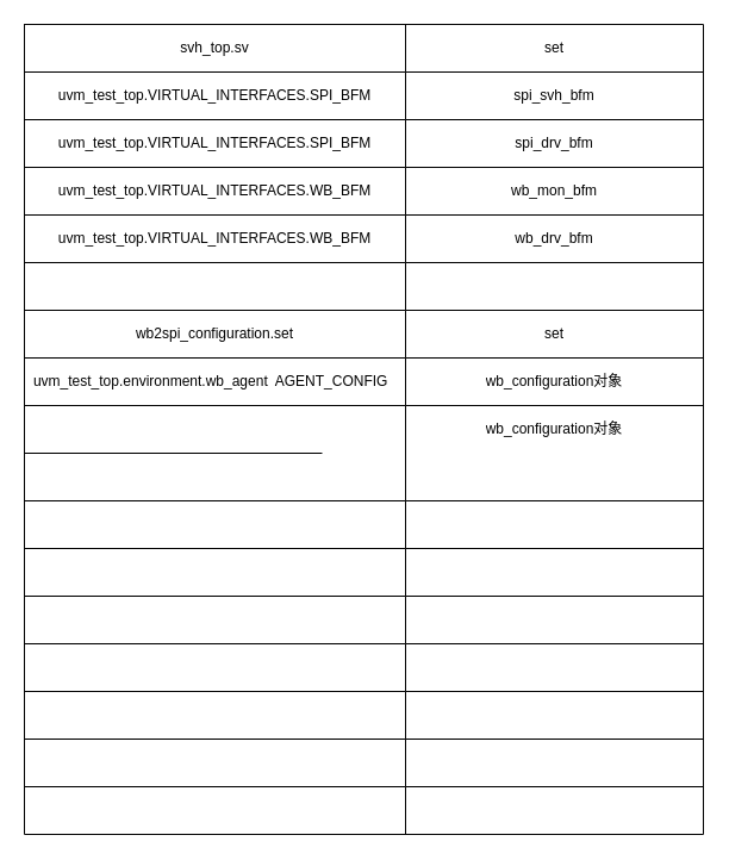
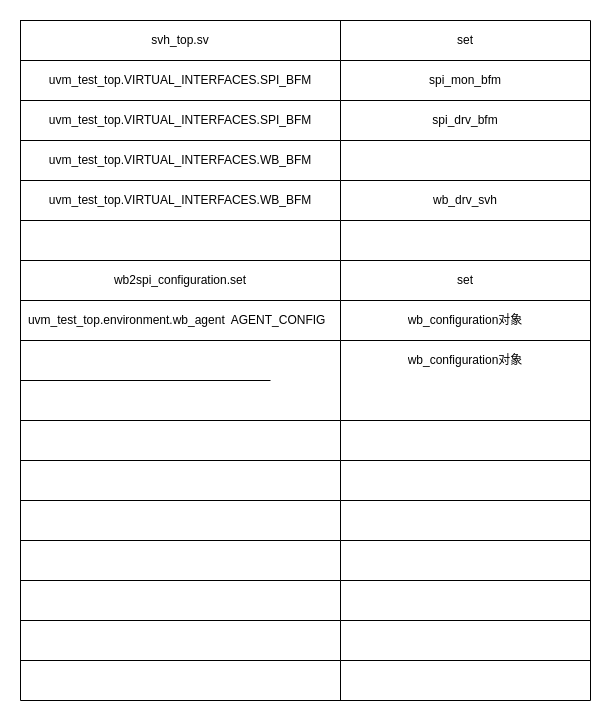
  <mxCell id="0" />
  <mxCell id="1" parent="0" />
  <mxCell id="2" value="" style="shape=table;html=1;whiteSpace=wrap;startSize=0;container=1;collapsible=0;childLayout=tableLayout;" vertex="1" parent="1"><mxGeometry x="20" y="20" width="570" height="680" as="geometry" /></mxCell>
  <mxCell id="3" value="" style="shape=partialRectangle;html=1;whiteSpace=wrap;collapsible=0;dropTarget=0;pointerEvents=0;fillColor=none;top=0;left=0;bottom=0;right=0;points=[[0,0.5],[1,0.5]];portConstraint=eastwest;" vertex="1" parent="2"><mxGeometry width="570" height="40" as="geometry" /></mxCell>
  <mxCell id="4" value="svh_top.sv" style="shape=partialRectangle;html=1;whiteSpace=wrap;connectable=0;overflow=hidden;fillColor=none;top=0;left=0;bottom=0;right=0;" vertex="1" parent="3"><mxGeometry width="320" height="40" as="geometry" /></mxCell>
  <mxCell id="5" value="set" style="shape=partialRectangle;html=1;whiteSpace=wrap;connectable=0;overflow=hidden;fillColor=none;top=0;left=0;bottom=0;right=0;" vertex="1" parent="3"><mxGeometry x="320" width="250" height="40" as="geometry" /></mxCell>
  <mxCell id="6" value="" style="shape=partialRectangle;html=1;whiteSpace=wrap;collapsible=0;dropTarget=0;pointerEvents=0;fillColor=none;top=0;left=0;bottom=0;right=0;points=[[0,0.5],[1,0.5]];portConstraint=eastwest;" vertex="1" parent="2"><mxGeometry y="40" width="570" height="40" as="geometry" /></mxCell>
  <mxCell id="7" value="" style="shape=partialRectangle;html=1;whiteSpace=wrap;connectable=0;overflow=hidden;fillColor=none;top=0;left=0;bottom=0;right=0;" vertex="1" parent="6"><mxGeometry width="320" height="40" as="geometry" /></mxCell>
  <mxCell id="8" value="" style="shape=partialRectangle;html=1;whiteSpace=wrap;connectable=0;overflow=hidden;fillColor=none;top=0;left=0;bottom=0;right=0;" vertex="1" parent="6"><mxGeometry x="320" width="250" height="40" as="geometry" /></mxCell>
  <mxCell id="9" value="" style="shape=partialRectangle;html=1;whiteSpace=wrap;collapsible=0;dropTarget=0;pointerEvents=0;fillColor=none;top=0;left=0;bottom=0;right=0;points=[[0,0.5],[1,0.5]];portConstraint=eastwest;" vertex="1" parent="2"><mxGeometry y="80" width="570" height="40" as="geometry" /></mxCell>
  <mxCell id="10" value="" style="shape=partialRectangle;html=1;whiteSpace=wrap;connectable=0;overflow=hidden;fillColor=none;top=0;left=0;bottom=0;right=0;" vertex="1" parent="9"><mxGeometry width="320" height="40" as="geometry" /></mxCell>
  <mxCell id="11" value="" style="shape=partialRectangle;html=1;whiteSpace=wrap;connectable=0;overflow=hidden;fillColor=none;top=0;left=0;bottom=0;right=0;" vertex="1" parent="9"><mxGeometry x="320" width="250" height="40" as="geometry" /></mxCell>
  <mxCell id="12" value="" style="shape=partialRectangle;html=1;whiteSpace=wrap;collapsible=0;dropTarget=0;pointerEvents=0;fillColor=none;top=0;left=0;bottom=0;right=0;points=[[0,0.5],[1,0.5]];portConstraint=eastwest;" vertex="1" parent="2"><mxGeometry y="120" width="570" height="40" as="geometry" /></mxCell>
  <mxCell id="13" value="" style="shape=partialRectangle;html=1;whiteSpace=wrap;connectable=0;overflow=hidden;fillColor=none;top=0;left=0;bottom=0;right=0;" vertex="1" parent="12"><mxGeometry width="320" height="40" as="geometry" /></mxCell>
  <mxCell id="14" value="" style="shape=partialRectangle;html=1;whiteSpace=wrap;connectable=0;overflow=hidden;fillColor=none;top=0;left=0;bottom=0;right=0;" vertex="1" parent="12"><mxGeometry x="320" width="250" height="40" as="geometry" /></mxCell>
  <mxCell id="15" value="" style="shape=partialRectangle;html=1;whiteSpace=wrap;collapsible=0;dropTarget=0;pointerEvents=0;fillColor=none;top=0;left=0;bottom=0;right=0;points=[[0,0.5],[1,0.5]];portConstraint=eastwest;" vertex="1" parent="2"><mxGeometry y="160" width="570" height="40" as="geometry" /></mxCell>
  <mxCell id="16" value="" style="shape=partialRectangle;html=1;whiteSpace=wrap;connectable=0;overflow=hidden;fillColor=none;top=0;left=0;bottom=0;right=0;" vertex="1" parent="15"><mxGeometry width="320" height="40" as="geometry" /></mxCell>
  <mxCell id="17" value="" style="shape=partialRectangle;html=1;whiteSpace=wrap;connectable=0;overflow=hidden;fillColor=none;top=0;left=0;bottom=0;right=0;" vertex="1" parent="15"><mxGeometry x="320" width="250" height="40" as="geometry" /></mxCell>
  <mxCell id="18" value="" style="shape=partialRectangle;html=1;whiteSpace=wrap;collapsible=0;dropTarget=0;pointerEvents=0;fillColor=none;top=0;left=0;bottom=0;right=0;points=[[0,0.5],[1,0.5]];portConstraint=eastwest;" vertex="1" parent="2"><mxGeometry y="200" width="570" height="40" as="geometry" /></mxCell>
  <mxCell id="19" value="" style="shape=partialRectangle;html=1;whiteSpace=wrap;connectable=0;overflow=hidden;fillColor=none;top=0;left=0;bottom=0;right=0;" vertex="1" parent="18"><mxGeometry width="320" height="40" as="geometry" /></mxCell>
  <mxCell id="20" value="" style="shape=partialRectangle;html=1;whiteSpace=wrap;connectable=0;overflow=hidden;fillColor=none;top=0;left=0;bottom=0;right=0;" vertex="1" parent="18"><mxGeometry x="320" width="250" height="40" as="geometry" /></mxCell>
  <mxCell id="21" value="" style="shape=partialRectangle;html=1;whiteSpace=wrap;collapsible=0;dropTarget=0;pointerEvents=0;fillColor=none;top=0;left=0;bottom=0;right=0;points=[[0,0.5],[1,0.5]];portConstraint=eastwest;" vertex="1" parent="2"><mxGeometry y="240" width="570" height="40" as="geometry" /></mxCell>
  <mxCell id="22" value="wb2spi_configuration.set" style="shape=partialRectangle;html=1;whiteSpace=wrap;connectable=0;overflow=hidden;fillColor=none;top=0;left=0;bottom=0;right=0;" vertex="1" parent="21"><mxGeometry width="320" height="40" as="geometry" /></mxCell>
  <mxCell id="23" value="set" style="shape=partialRectangle;html=1;whiteSpace=wrap;connectable=0;overflow=hidden;fillColor=none;top=0;left=0;bottom=0;right=0;" vertex="1" parent="21"><mxGeometry x="320" width="250" height="40" as="geometry" /></mxCell>
  <mxCell id="24" value="" style="shape=partialRectangle;html=1;whiteSpace=wrap;collapsible=0;dropTarget=0;pointerEvents=0;fillColor=none;top=0;left=0;bottom=0;right=0;points=[[0,0.5],[1,0.5]];portConstraint=eastwest;" vertex="1" parent="2"><mxGeometry y="280" width="570" height="40" as="geometry" /></mxCell>
  <mxCell id="25" value="uvm_test_top.environment.wb_agent&amp;nbsp; AGENT_CONFIG&amp;nbsp;&amp;nbsp;" style="shape=partialRectangle;html=1;whiteSpace=wrap;connectable=0;overflow=hidden;fillColor=none;top=0;left=0;bottom=0;right=0;" vertex="1" parent="24"><mxGeometry width="320" height="40" as="geometry" /></mxCell>
  <mxCell id="26" value="wb_configuration对象" style="shape=partialRectangle;html=1;whiteSpace=wrap;connectable=0;overflow=hidden;fillColor=none;top=0;left=0;bottom=0;right=0;" vertex="1" parent="24"><mxGeometry x="320" width="250" height="40" as="geometry" /></mxCell>
  <mxCell id="27" value="" style="shape=partialRectangle;html=1;whiteSpace=wrap;collapsible=0;dropTarget=0;pointerEvents=0;fillColor=none;top=0;left=0;bottom=0;right=0;points=[[0,0.5],[1,0.5]];portConstraint=eastwest;" vertex="1" parent="2"><mxGeometry y="320" width="570" height="40" as="geometry" /></mxCell>
  <mxCell id="28" value="&lt;span&gt;wb_configuration对象&lt;/span&gt;" style="shape=partialRectangle;html=1;whiteSpace=wrap;connectable=0;overflow=hidden;fillColor=none;top=0;left=0;bottom=0;right=0;" vertex="1" parent="27"><mxGeometry x="320" width="250" height="40" as="geometry" /></mxCell>
  <mxCell id="29" value="" style="shape=partialRectangle;html=1;whiteSpace=wrap;collapsible=0;dropTarget=0;pointerEvents=0;fillColor=none;top=0;left=0;bottom=0;right=0;points=[[0,0.5],[1,0.5]];portConstraint=eastwest;" vertex="1" parent="2"><mxGeometry y="360" width="570" height="40" as="geometry" /></mxCell>
  <mxCell id="30" value="" style="shape=partialRectangle;html=1;whiteSpace=wrap;connectable=0;overflow=hidden;fillColor=none;top=0;left=0;bottom=0;right=0;" vertex="1" parent="29"><mxGeometry width="320" height="40" as="geometry" /></mxCell>
  <mxCell id="31" value="" style="shape=partialRectangle;html=1;whiteSpace=wrap;connectable=0;overflow=hidden;fillColor=none;top=0;left=0;bottom=0;right=0;" vertex="1" parent="29"><mxGeometry x="320" width="250" height="40" as="geometry" /></mxCell>
  <mxCell id="32" value="" style="shape=partialRectangle;html=1;whiteSpace=wrap;collapsible=0;dropTarget=0;pointerEvents=0;fillColor=none;top=0;left=0;bottom=0;right=0;points=[[0,0.5],[1,0.5]];portConstraint=eastwest;" vertex="1" parent="2"><mxGeometry y="400" width="570" height="40" as="geometry" /></mxCell>
  <mxCell id="33" value="" style="shape=partialRectangle;html=1;whiteSpace=wrap;connectable=0;overflow=hidden;fillColor=none;top=0;left=0;bottom=0;right=0;" vertex="1" parent="32"><mxGeometry width="320" height="40" as="geometry" /></mxCell>
  <mxCell id="34" value="" style="shape=partialRectangle;html=1;whiteSpace=wrap;connectable=0;overflow=hidden;fillColor=none;top=0;left=0;bottom=0;right=0;" vertex="1" parent="32"><mxGeometry x="320" width="250" height="40" as="geometry" /></mxCell>
  <mxCell id="35" value="" style="shape=partialRectangle;html=1;whiteSpace=wrap;collapsible=0;dropTarget=0;pointerEvents=0;fillColor=none;top=0;left=0;bottom=0;right=0;points=[[0,0.5],[1,0.5]];portConstraint=eastwest;" vertex="1" parent="2"><mxGeometry y="440" width="570" height="40" as="geometry" /></mxCell>
  <mxCell id="36" value="" style="shape=partialRectangle;html=1;whiteSpace=wrap;connectable=0;overflow=hidden;fillColor=none;top=0;left=0;bottom=0;right=0;" vertex="1" parent="35"><mxGeometry width="320" height="40" as="geometry" /></mxCell>
  <mxCell id="37" value="" style="shape=partialRectangle;html=1;whiteSpace=wrap;connectable=0;overflow=hidden;fillColor=none;top=0;left=0;bottom=0;right=0;" vertex="1" parent="35"><mxGeometry x="320" width="250" height="40" as="geometry" /></mxCell>
  <mxCell id="38" value="" style="shape=partialRectangle;html=1;whiteSpace=wrap;collapsible=0;dropTarget=0;pointerEvents=0;fillColor=none;top=0;left=0;bottom=0;right=0;points=[[0,0.5],[1,0.5]];portConstraint=eastwest;" vertex="1" parent="2"><mxGeometry y="480" width="570" height="40" as="geometry" /></mxCell>
  <mxCell id="39" value="" style="shape=partialRectangle;html=1;whiteSpace=wrap;connectable=0;overflow=hidden;fillColor=none;top=0;left=0;bottom=0;right=0;" vertex="1" parent="38"><mxGeometry width="320" height="40" as="geometry" /></mxCell>
  <mxCell id="40" value="" style="shape=partialRectangle;html=1;whiteSpace=wrap;connectable=0;overflow=hidden;fillColor=none;top=0;left=0;bottom=0;right=0;" vertex="1" parent="38"><mxGeometry x="320" width="250" height="40" as="geometry" /></mxCell>
  <mxCell id="41" value="" style="shape=partialRectangle;html=1;whiteSpace=wrap;collapsible=0;dropTarget=0;pointerEvents=0;fillColor=none;top=0;left=0;bottom=0;right=0;points=[[0,0.5],[1,0.5]];portConstraint=eastwest;" vertex="1" parent="2"><mxGeometry y="520" width="570" height="40" as="geometry" /></mxCell>
  <mxCell id="42" value="" style="shape=partialRectangle;html=1;whiteSpace=wrap;connectable=0;overflow=hidden;fillColor=none;top=0;left=0;bottom=0;right=0;" vertex="1" parent="41"><mxGeometry width="320" height="40" as="geometry" /></mxCell>
  <mxCell id="43" value="" style="shape=partialRectangle;html=1;whiteSpace=wrap;connectable=0;overflow=hidden;fillColor=none;top=0;left=0;bottom=0;right=0;" vertex="1" parent="41"><mxGeometry x="320" width="250" height="40" as="geometry" /></mxCell>
  <mxCell id="44" value="" style="shape=partialRectangle;html=1;whiteSpace=wrap;collapsible=0;dropTarget=0;pointerEvents=0;fillColor=none;top=0;left=0;bottom=0;right=0;points=[[0,0.5],[1,0.5]];portConstraint=eastwest;" vertex="1" parent="2"><mxGeometry y="560" width="570" height="40" as="geometry" /></mxCell>
  <mxCell id="45" value="" style="shape=partialRectangle;html=1;whiteSpace=wrap;connectable=0;overflow=hidden;fillColor=none;top=0;left=0;bottom=0;right=0;" vertex="1" parent="44"><mxGeometry width="320" height="40" as="geometry" /></mxCell>
  <mxCell id="46" value="" style="shape=partialRectangle;html=1;whiteSpace=wrap;connectable=0;overflow=hidden;fillColor=none;top=0;left=0;bottom=0;right=0;" vertex="1" parent="44"><mxGeometry x="320" width="250" height="40" as="geometry" /></mxCell>
  <mxCell id="47" value="" style="shape=partialRectangle;html=1;whiteSpace=wrap;collapsible=0;dropTarget=0;pointerEvents=0;fillColor=none;top=0;left=0;bottom=0;right=0;points=[[0,0.5],[1,0.5]];portConstraint=eastwest;" vertex="1" parent="2"><mxGeometry y="600" width="570" height="40" as="geometry" /></mxCell>
  <mxCell id="48" value="" style="shape=partialRectangle;html=1;whiteSpace=wrap;connectable=0;overflow=hidden;fillColor=none;top=0;left=0;bottom=0;right=0;" vertex="1" parent="47"><mxGeometry width="320" height="40" as="geometry" /></mxCell>
  <mxCell id="49" value="" style="shape=partialRectangle;html=1;whiteSpace=wrap;connectable=0;overflow=hidden;fillColor=none;top=0;left=0;bottom=0;right=0;" vertex="1" parent="47"><mxGeometry x="320" width="250" height="40" as="geometry" /></mxCell>
  <mxCell id="50" value="" style="shape=partialRectangle;html=1;whiteSpace=wrap;collapsible=0;dropTarget=0;pointerEvents=0;fillColor=none;top=0;left=0;bottom=0;right=0;points=[[0,0.5],[1,0.5]];portConstraint=eastwest;" vertex="1" parent="2"><mxGeometry y="640" width="570" height="40" as="geometry" /></mxCell>
  <mxCell id="51" value="" style="shape=partialRectangle;html=1;whiteSpace=wrap;connectable=0;overflow=hidden;fillColor=none;top=0;left=0;bottom=0;right=0;" vertex="1" parent="50"><mxGeometry width="320" height="40" as="geometry" /></mxCell>
  <mxCell id="52" value="" style="shape=partialRectangle;html=1;whiteSpace=wrap;connectable=0;overflow=hidden;fillColor=none;top=0;left=0;bottom=0;right=0;" vertex="1" parent="50"><mxGeometry x="320" width="250" height="40" as="geometry" /></mxCell>
  <mxCell id="53" value="uvm_test_top.VIRTUAL_INTERFACES.SPI_BFM" style="shape=partialRectangle;html=1;whiteSpace=wrap;connectable=0;overflow=hidden;fillColor=none;top=0;left=0;bottom=0;right=0;" vertex="1" parent="1"><mxGeometry x="20" y="60" width="320" height="40" as="geometry" /></mxCell>
- <mxCell id="54" value="spi_svh_bfm" style="shape=partialRectangle;html=1;whiteSpace=wrap;connectable=0;overflow=hidden;fillColor=none;top=0;left=0;bottom=0;right=0;" vertex="1" parent="1"><mxGeometry x="340" y="60" width="250" height="40" as="geometry" /></mxCell>
+ <mxCell id="54" value="spi_mon_bfm" style="shape=partialRectangle;html=1;whiteSpace=wrap;connectable=0;overflow=hidden;fillColor=none;top=0;left=0;bottom=0;right=0;" vertex="1" parent="1"><mxGeometry x="340" y="60" width="250" height="40" as="geometry" /></mxCell>
  <mxCell id="55" value="&lt;span&gt;uvm_test_top.VIRTUAL_INTERFACES.SPI_BFM&lt;/span&gt;" style="shape=partialRectangle;html=1;whiteSpace=wrap;connectable=0;overflow=hidden;fillColor=none;top=0;left=0;bottom=0;right=0;" vertex="1" parent="1"><mxGeometry x="20" y="100" width="320" height="40" as="geometry" /></mxCell>
  <mxCell id="56" value="spi_drv_bfm" style="shape=partialRectangle;html=1;whiteSpace=wrap;connectable=0;overflow=hidden;fillColor=none;top=0;left=0;bottom=0;right=0;" vertex="1" parent="1"><mxGeometry x="340" y="100" width="250" height="40" as="geometry" /></mxCell>
  <mxCell id="57" value="uvm_test_top.VIRTUAL_INTERFACES.WB_BFM" style="shape=partialRectangle;html=1;whiteSpace=wrap;connectable=0;overflow=hidden;fillColor=none;top=0;left=0;bottom=0;right=0;" vertex="1" parent="1"><mxGeometry x="20" y="140" width="320" height="40" as="geometry" /></mxCell>
- <mxCell id="58" value="wb_mon_bfm" style="shape=partialRectangle;html=1;whiteSpace=wrap;connectable=0;overflow=hidden;fillColor=none;top=0;left=0;bottom=0;right=0;" vertex="1" parent="1"><mxGeometry x="340" y="140" width="250" height="40" as="geometry" /></mxCell>
  <mxCell id="59" value="uvm_test_top.VIRTUAL_INTERFACES.WB_BFM" style="shape=partialRectangle;html=1;whiteSpace=wrap;connectable=0;overflow=hidden;fillColor=none;top=0;left=0;bottom=0;right=0;" vertex="1" parent="1"><mxGeometry x="20" y="180" width="320" height="40" as="geometry" /></mxCell>
- <mxCell id="60" value="wb_drv_bfm" style="shape=partialRectangle;html=1;whiteSpace=wrap;connectable=0;overflow=hidden;fillColor=none;top=0;left=0;bottom=0;right=0;" vertex="1" parent="1"><mxGeometry x="340" y="180" width="250" height="40" as="geometry" /></mxCell>
+ <mxCell id="60" value="wb_drv_svh" style="shape=partialRectangle;html=1;whiteSpace=wrap;connectable=0;overflow=hidden;fillColor=none;top=0;left=0;bottom=0;right=0;" vertex="1" parent="1"><mxGeometry x="340" y="180" width="250" height="40" as="geometry" /></mxCell>
